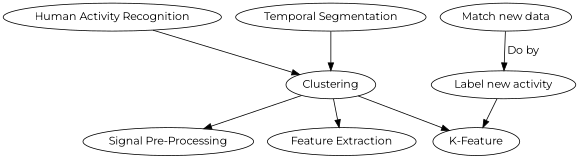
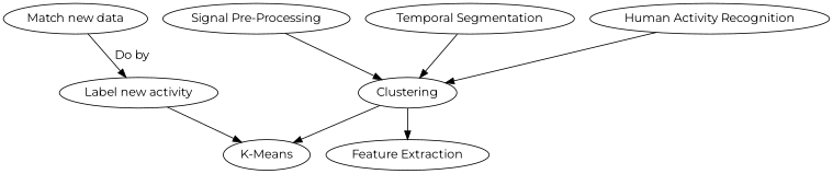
  digraph {
    fontname=Montserrat
    node [fontname=Montserrat]
    edge [fontname=Montserrat]
    n1 [label="Human Activity Recognition"]
    Clustering
    n3 [label="Match new data"]
    n4 [label="Label new activity"]
    n5 [label="Signal Pre-Processing"]
    n6 [label="Temporal Segmentation"]
    n7 [label="Feature Extraction"]
-   "K-Means" [label="K-Feature"]
+   "K-Means"
    n1 -> Clustering
-   Clustering -> n5
+   n5 -> Clustering
    Clustering -> n7
    Clustering -> "K-Means"
    n3 -> n4 [label=" Do by"]
    n4 -> "K-Means"
    n6 -> Clustering
  }
